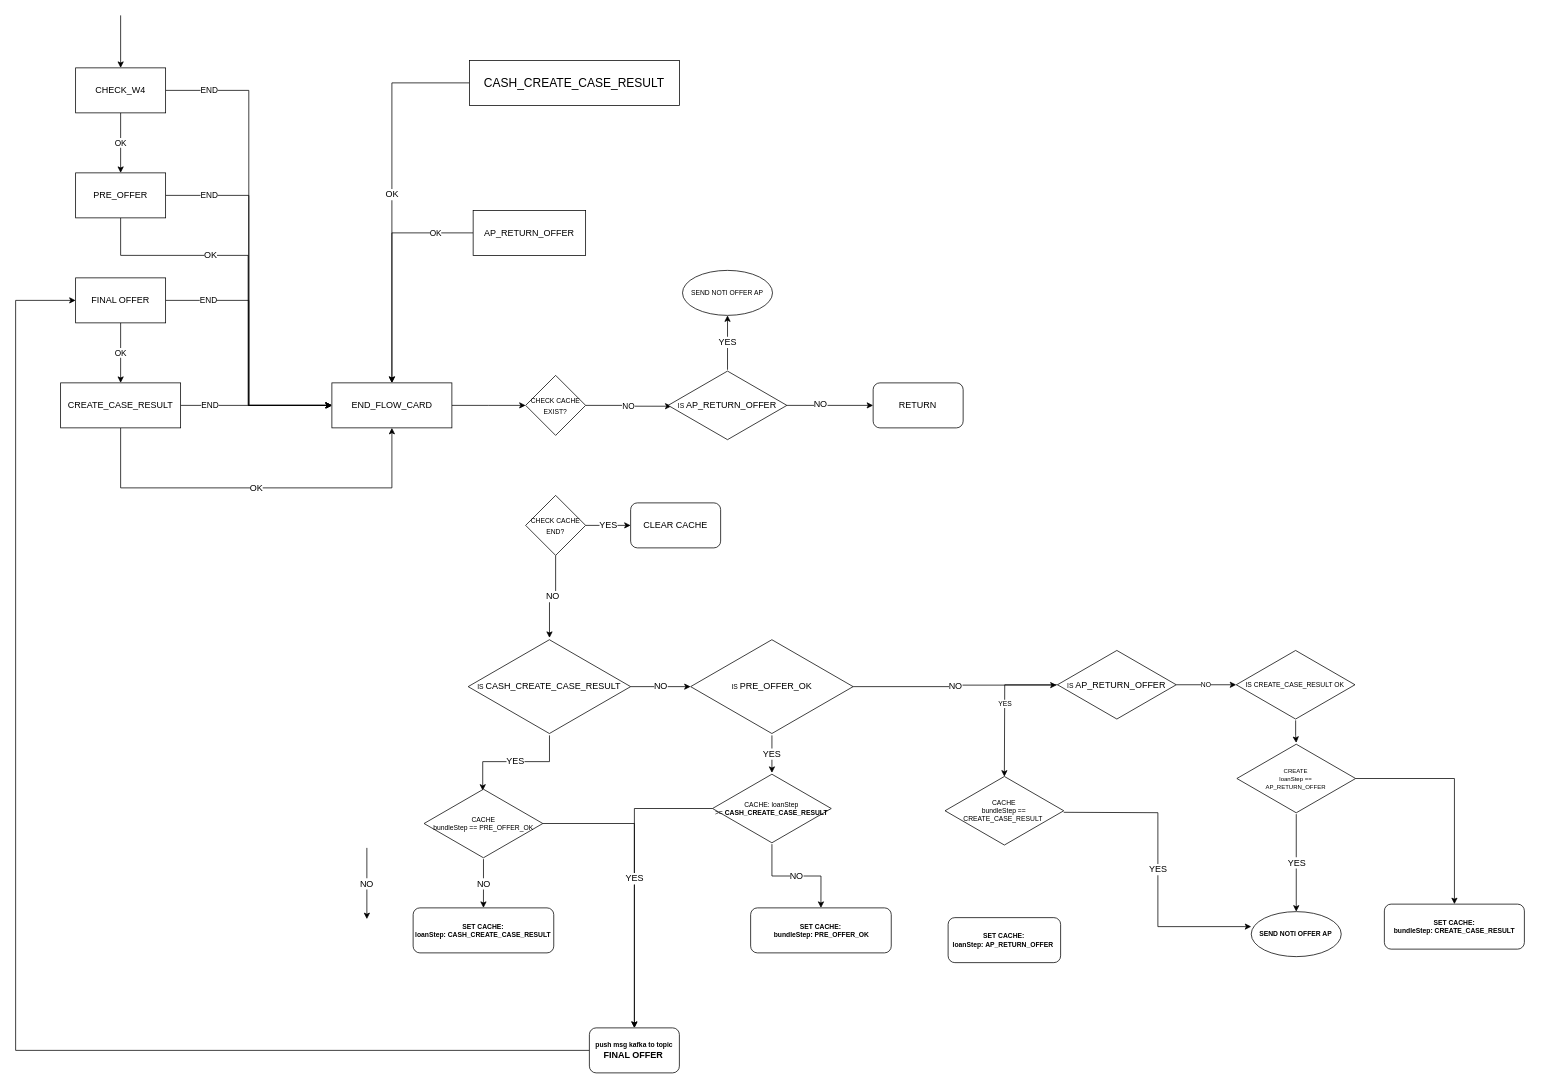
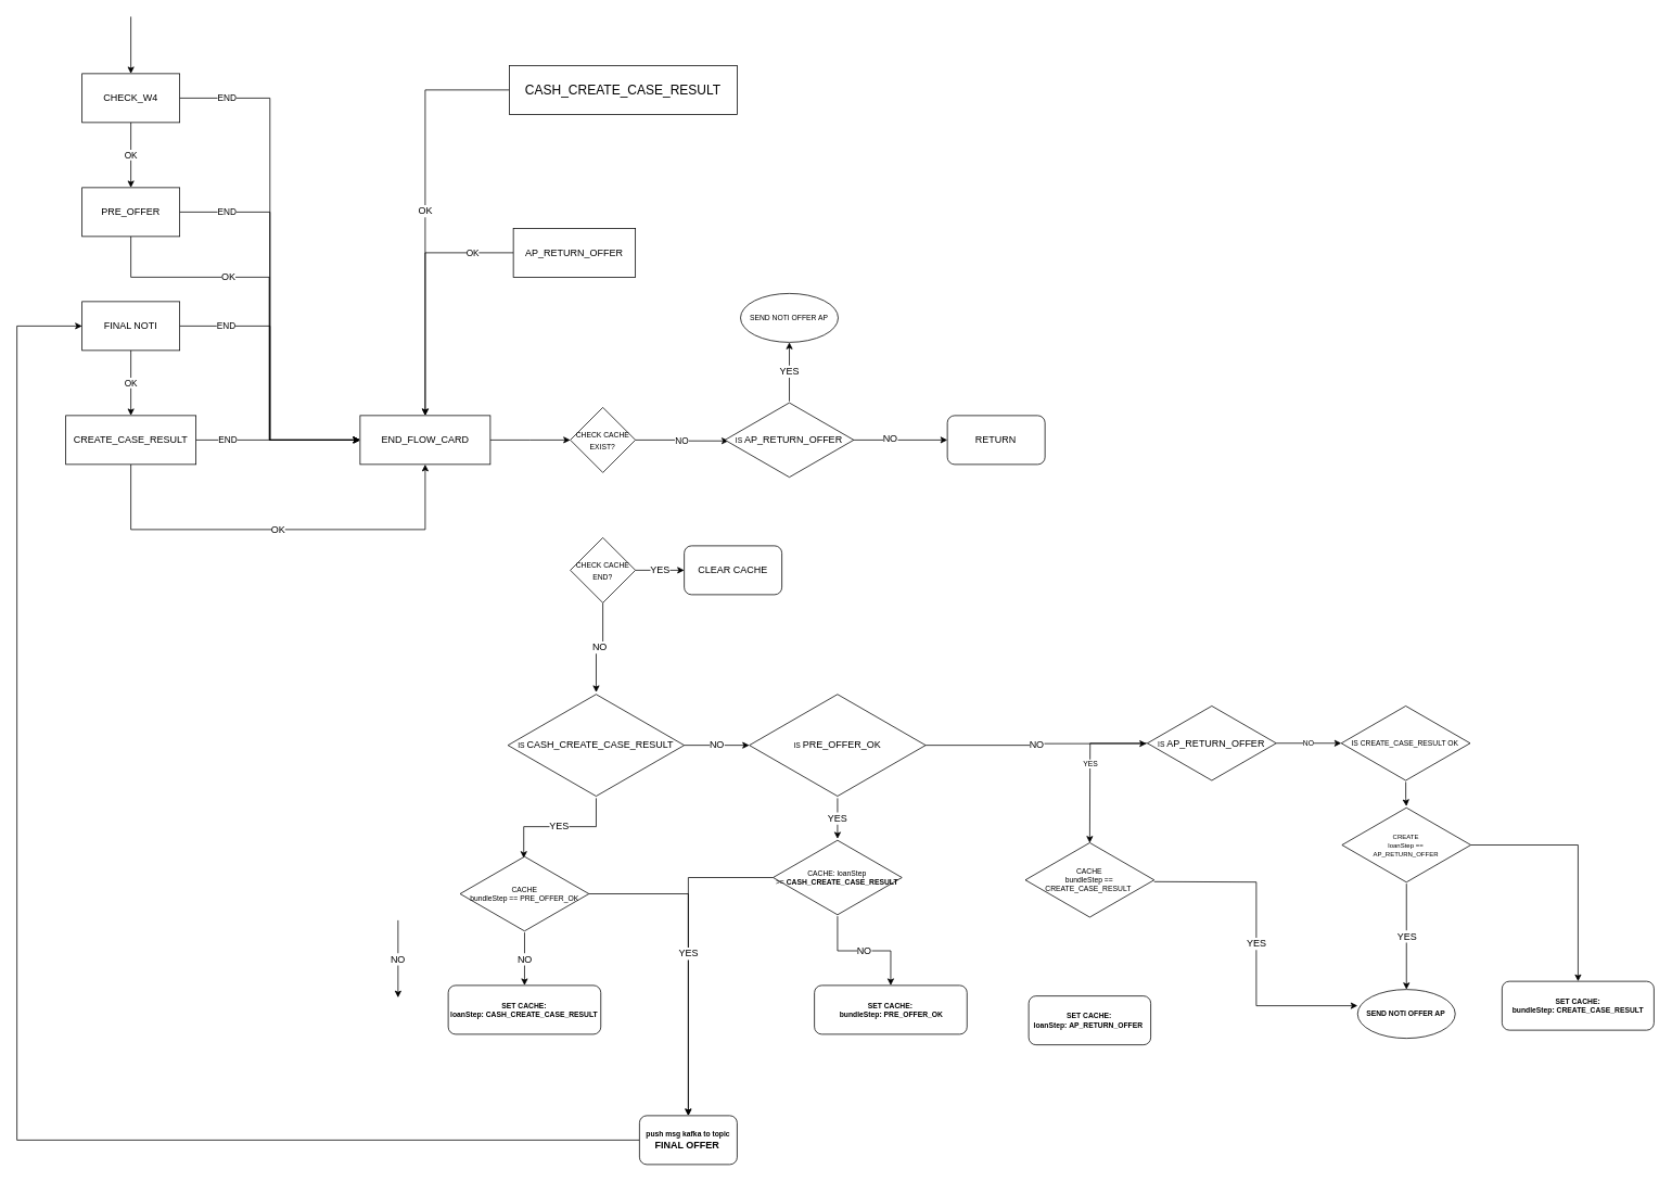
  <mxCell id="0" />
  <mxCell id="1" parent="0" />
  <mxCell id="2" value="" style="endArrow=classic;html=1;rounded=0;" edge="1" parent="1" target="5"><mxGeometry width="50" height="50" relative="1" as="geometry"><mxPoint x="160.02" y="20" as="sourcePoint" /><mxPoint x="160.02" y="120" as="targetPoint" /></mxGeometry></mxCell>
  <mxCell id="3" value="OK" style="edgeStyle=orthogonalEdgeStyle;rounded=0;orthogonalLoop=1;jettySize=auto;html=1;" edge="1" parent="1" source="5" target="8"><mxGeometry relative="1" as="geometry" /></mxCell>
  <mxCell id="4" value="END" style="edgeStyle=orthogonalEdgeStyle;rounded=0;orthogonalLoop=1;jettySize=auto;html=1;entryX=0;entryY=0.5;entryDx=0;entryDy=0;" edge="1" parent="1" source="5" target="17"><mxGeometry x="-0.818" relative="1" as="geometry"><mxPoint as="offset" /></mxGeometry></mxCell>
  <mxCell id="5" value="CHECK_W4" style="rounded=0;whiteSpace=wrap;html=1;" vertex="1" parent="1"><mxGeometry x="100.02" y="90" width="120" height="60" as="geometry" /></mxCell>
  <mxCell id="6" value="END" style="edgeStyle=orthogonalEdgeStyle;rounded=0;orthogonalLoop=1;jettySize=auto;html=1;entryX=0;entryY=0.5;entryDx=0;entryDy=0;" edge="1" parent="1" source="8" target="17"><mxGeometry x="-0.769" relative="1" as="geometry"><mxPoint as="offset" /></mxGeometry></mxCell>
  <mxCell id="7" value="OK" style="edgeStyle=orthogonalEdgeStyle;rounded=0;orthogonalLoop=1;jettySize=auto;html=1;fontSize=12;entryX=0;entryY=0.5;entryDx=0;entryDy=0;" edge="1" parent="1" source="8" target="17"><mxGeometry x="-0.361" relative="1" as="geometry"><mxPoint x="460.02" y="540" as="targetPoint" /><Array as="points"><mxPoint x="160.02" y="340" /><mxPoint x="330.02" y="340" /><mxPoint x="330.02" y="540" /></Array><mxPoint as="offset" /></mxGeometry></mxCell>
  <mxCell id="8" value="PRE_OFFER" style="rounded=0;whiteSpace=wrap;html=1;" vertex="1" parent="1"><mxGeometry x="100.02" y="230" width="120" height="60" as="geometry" /></mxCell>
  <mxCell id="9" value="OK" style="edgeStyle=orthogonalEdgeStyle;rounded=0;orthogonalLoop=1;jettySize=auto;html=1;" edge="1" parent="1" source="11" target="15"><mxGeometry relative="1" as="geometry" /></mxCell>
  <mxCell id="10" value="END" style="edgeStyle=orthogonalEdgeStyle;rounded=0;orthogonalLoop=1;jettySize=auto;html=1;entryX=0;entryY=0.5;entryDx=0;entryDy=0;" edge="1" parent="1" source="11" target="17"><mxGeometry x="-0.684" relative="1" as="geometry"><mxPoint as="offset" /></mxGeometry></mxCell>
- <mxCell id="11" value="FINAL OFFER" style="rounded=0;whiteSpace=wrap;html=1;" vertex="1" parent="1"><mxGeometry x="100.02" y="370" width="120" height="60" as="geometry" /></mxCell>
+ <mxCell id="11" value="FINAL NOTI" style="rounded=0;whiteSpace=wrap;html=1;" vertex="1" parent="1"><mxGeometry x="100.02" y="370" width="120" height="60" as="geometry" /></mxCell>
  <mxCell id="12" value="" style="edgeStyle=orthogonalEdgeStyle;rounded=0;orthogonalLoop=1;jettySize=auto;html=1;" edge="1" parent="1" source="15" target="17"><mxGeometry relative="1" as="geometry" /></mxCell>
  <mxCell id="13" value="END" style="edgeLabel;html=1;align=center;verticalAlign=middle;resizable=0;points=[];" vertex="1" connectable="0" parent="12"><mxGeometry x="-0.628" y="1" relative="1" as="geometry"><mxPoint as="offset" /></mxGeometry></mxCell>
  <mxCell id="14" value="OK" style="edgeStyle=orthogonalEdgeStyle;rounded=0;orthogonalLoop=1;jettySize=auto;html=1;fontSize=12;entryX=0.5;entryY=1;entryDx=0;entryDy=0;" edge="1" parent="1" source="15" target="17"><mxGeometry relative="1" as="geometry"><Array as="points"><mxPoint x="160.02" y="650" /><mxPoint x="522.02" y="650" /></Array></mxGeometry></mxCell>
  <mxCell id="15" value="CREATE_CASE_RESULT" style="rounded=0;whiteSpace=wrap;html=1;" vertex="1" parent="1"><mxGeometry x="80.02" y="510" width="160" height="60" as="geometry" /></mxCell>
  <mxCell id="16" style="edgeStyle=orthogonalEdgeStyle;rounded=0;orthogonalLoop=1;jettySize=auto;html=1;" edge="1" parent="1" source="17"><mxGeometry relative="1" as="geometry"><mxPoint x="700.02" y="540" as="targetPoint" /></mxGeometry></mxCell>
  <mxCell id="17" value="END_FLOW_CARD" style="rounded=0;whiteSpace=wrap;html=1;" vertex="1" parent="1"><mxGeometry x="441.69" y="510" width="160" height="60" as="geometry" /></mxCell>
  <mxCell id="18" value="OK" style="edgeStyle=orthogonalEdgeStyle;rounded=0;orthogonalLoop=1;jettySize=auto;html=1;entryX=0.5;entryY=0;entryDx=0;entryDy=0;" edge="1" parent="1" source="19" target="17"><mxGeometry x="-0.676" relative="1" as="geometry"><mxPoint as="offset" /></mxGeometry></mxCell>
  <mxCell id="19" value="AP_RETURN_OFFER" style="rounded=0;whiteSpace=wrap;html=1;" vertex="1" parent="1"><mxGeometry x="630.02" y="280" width="150" height="60" as="geometry" /></mxCell>
  <mxCell id="20" value="NO" style="edgeStyle=orthogonalEdgeStyle;rounded=0;orthogonalLoop=1;jettySize=auto;html=1;entryX=0.028;entryY=0.512;entryDx=0;entryDy=0;entryPerimeter=0;" edge="1" parent="1" source="21" target="25"><mxGeometry relative="1" as="geometry"><mxPoint x="840.02" y="540" as="targetPoint" /></mxGeometry></mxCell>
  <mxCell id="21" value="&lt;font style=&quot;font-size: 9px;&quot;&gt;CHECK CACHE EXIST?&lt;/font&gt;" style="rhombus;whiteSpace=wrap;html=1;" vertex="1" parent="1"><mxGeometry x="700.02" y="500" width="80" height="80" as="geometry" /></mxCell>
  <mxCell id="22" value="YES" style="edgeStyle=orthogonalEdgeStyle;rounded=0;orthogonalLoop=1;jettySize=auto;html=1;fontSize=12;" edge="1" parent="1" source="25" target="37"><mxGeometry relative="1" as="geometry" /></mxCell>
  <mxCell id="23" value="" style="edgeStyle=orthogonalEdgeStyle;rounded=0;orthogonalLoop=1;jettySize=auto;html=1;fontSize=12;" edge="1" parent="1" source="25" target="38"><mxGeometry relative="1" as="geometry" /></mxCell>
  <mxCell id="24" value="NO" style="edgeLabel;html=1;align=center;verticalAlign=middle;resizable=0;points=[];fontSize=12;" vertex="1" connectable="0" parent="23"><mxGeometry x="-0.236" y="2" relative="1" as="geometry"><mxPoint as="offset" /></mxGeometry></mxCell>
  <mxCell id="25" value="IS&amp;nbsp;&lt;span style=&quot;font-size: 12px;&quot;&gt;AP_RETURN_OFFER&lt;/span&gt;" style="html=1;whiteSpace=wrap;aspect=fixed;shape=isoRectangle;fontSize=9;" vertex="1" parent="1"><mxGeometry x="890.02" y="492.5" width="158.33" height="95" as="geometry" /></mxCell>
  <mxCell id="26" value="YES" style="edgeStyle=orthogonalEdgeStyle;rounded=0;orthogonalLoop=1;jettySize=auto;html=1;fontSize=9;" edge="1" parent="1" source="28"><mxGeometry relative="1" as="geometry"><mxPoint x="1338.313" y="1035" as="targetPoint" /></mxGeometry></mxCell>
  <mxCell id="27" value="NO" style="edgeStyle=orthogonalEdgeStyle;rounded=0;orthogonalLoop=1;jettySize=auto;html=1;fontSize=9;" edge="1" parent="1" source="28" target="35"><mxGeometry relative="1" as="geometry" /></mxCell>
  <mxCell id="28" value="IS&amp;nbsp;&lt;span style=&quot;font-size: 12px;&quot;&gt;AP_RETURN_OFFER&lt;/span&gt;" style="html=1;whiteSpace=wrap;aspect=fixed;shape=isoRectangle;fontSize=9;" vertex="1" parent="1"><mxGeometry x="1409.16" y="865" width="158.33" height="95" as="geometry" /></mxCell>
  <mxCell id="29" value="NO" style="edgeStyle=orthogonalEdgeStyle;rounded=0;orthogonalLoop=1;jettySize=auto;html=1;fontSize=12;" edge="1" parent="1"><mxGeometry relative="1" as="geometry"><mxPoint x="488.333" y="1130" as="sourcePoint" /><mxPoint x="488.333" y="1225" as="targetPoint" /></mxGeometry></mxCell>
  <mxCell id="30" value="YES" style="edgeStyle=orthogonalEdgeStyle;rounded=0;orthogonalLoop=1;jettySize=auto;html=1;entryX=0;entryY=0.333;entryDx=0;entryDy=0;entryPerimeter=0;fontSize=12;" edge="1" parent="1" target="32"><mxGeometry relative="1" as="geometry"><mxPoint x="1417.5" y="1082.571" as="sourcePoint" /></mxGeometry></mxCell>
  <mxCell id="31" value="CACHE&lt;br&gt;bundleStep == CREATE_CASE_RESULT&amp;nbsp;" style="html=1;whiteSpace=wrap;aspect=fixed;shape=isoRectangle;fontSize=9;" vertex="1" parent="1"><mxGeometry x="1259.17" y="1033" width="158.33" height="95" as="geometry" /></mxCell>
  <mxCell id="32" value="SEND NOTI OFFER AP" style="ellipse;whiteSpace=wrap;html=1;fontSize=9;fontStyle=1" vertex="1" parent="1"><mxGeometry x="1667.495" y="1215" width="120" height="60" as="geometry" /></mxCell>
  <mxCell id="33" value="SET CACHE: loanStep:&amp;nbsp;AP_RETURN_OFFER&amp;nbsp;" style="rounded=1;whiteSpace=wrap;html=1;fontSize=9;fontStyle=1" vertex="1" parent="1"><mxGeometry x="1263.33" y="1223" width="150" height="60" as="geometry" /></mxCell>
  <mxCell id="34" value="" style="edgeStyle=orthogonalEdgeStyle;rounded=0;orthogonalLoop=1;jettySize=auto;html=1;fontSize=12;" edge="1" parent="1" source="35" target="41"><mxGeometry relative="1" as="geometry" /></mxCell>
  <mxCell id="35" value="IS CREATE_CASE_RESULT OK" style="html=1;whiteSpace=wrap;aspect=fixed;shape=isoRectangle;fontSize=9;" vertex="1" parent="1"><mxGeometry x="1647.49" y="865" width="158.33" height="95" as="geometry" /></mxCell>
  <mxCell id="36" value="SET CACHE: bundleStep:&amp;nbsp;CREATE_CASE_RESULT" style="rounded=1;whiteSpace=wrap;html=1;fontSize=9;fontStyle=1" vertex="1" parent="1"><mxGeometry x="1844.99" y="1205" width="186.68" height="60" as="geometry" /></mxCell>
  <mxCell id="37" value="SEND NOTI OFFER AP" style="ellipse;whiteSpace=wrap;html=1;fontSize=9;" vertex="1" parent="1"><mxGeometry x="909.185" y="360" width="120" height="60" as="geometry" /></mxCell>
  <mxCell id="38" value="RETURN" style="rounded=1;whiteSpace=wrap;html=1;fontSize=12;" vertex="1" parent="1"><mxGeometry x="1163.36" y="510" width="120" height="60" as="geometry" /></mxCell>
  <mxCell id="39" value="YES" style="edgeStyle=orthogonalEdgeStyle;rounded=0;orthogonalLoop=1;jettySize=auto;html=1;fontSize=12;entryX=0.5;entryY=0;entryDx=0;entryDy=0;" edge="1" parent="1" source="41" target="32"><mxGeometry relative="1" as="geometry"><mxPoint x="1568.33" y="1205" as="targetPoint" /></mxGeometry></mxCell>
  <mxCell id="40" value="" style="edgeStyle=orthogonalEdgeStyle;rounded=0;orthogonalLoop=1;jettySize=auto;html=1;fontSize=12;" edge="1" parent="1" source="41" target="36"><mxGeometry relative="1" as="geometry" /></mxCell>
  <mxCell id="41" value="&lt;font style=&quot;font-size: 8px;&quot;&gt;CREATE&lt;br&gt;loanStep ==&lt;br&gt;&amp;nbsp;AP_RETURN_OFFER&amp;nbsp;&lt;/font&gt;" style="html=1;whiteSpace=wrap;aspect=fixed;shape=isoRectangle;fontSize=9;" vertex="1" parent="1"><mxGeometry x="1648.33" y="990" width="158.33" height="95" as="geometry" /></mxCell>
  <mxCell id="42" value="OK" style="edgeStyle=orthogonalEdgeStyle;rounded=0;orthogonalLoop=1;jettySize=auto;html=1;fontSize=12;entryX=0.5;entryY=0;entryDx=0;entryDy=0;" edge="1" parent="1" source="43" target="17"><mxGeometry relative="1" as="geometry"><mxPoint x="560.02" y="530" as="targetPoint" /><Array as="points"><mxPoint x="522.02" y="110" /></Array></mxGeometry></mxCell>
  <mxCell id="43" value="&lt;font size=&quot;3&quot;&gt;CASH_CREATE_CASE_RESULT&lt;/font&gt;" style="rounded=0;whiteSpace=wrap;html=1;fontSize=8;" vertex="1" parent="1"><mxGeometry x="625.02" y="80" width="280" height="60" as="geometry" /></mxCell>
  <mxCell id="44" value="NO" style="edgeStyle=orthogonalEdgeStyle;rounded=0;orthogonalLoop=1;jettySize=auto;html=1;fontSize=12;" edge="1" parent="1" source="46" target="49"><mxGeometry relative="1" as="geometry" /></mxCell>
  <mxCell id="45" value="YES" style="edgeStyle=orthogonalEdgeStyle;rounded=0;orthogonalLoop=1;jettySize=auto;html=1;fontSize=12;entryX=0.494;entryY=0.039;entryDx=0;entryDy=0;entryPerimeter=0;" edge="1" parent="1" source="46" target="52"><mxGeometry relative="1" as="geometry"><mxPoint x="731.69" y="1060" as="targetPoint" /></mxGeometry></mxCell>
  <mxCell id="46" value="IS &lt;span style=&quot;font-size: 12px;&quot;&gt;CASH_CREATE_CASE_RESULT&lt;/span&gt;" style="html=1;whiteSpace=wrap;aspect=fixed;shape=isoRectangle;fontSize=9;" vertex="1" parent="1"><mxGeometry x="623.36" y="850" width="216.66" height="130" as="geometry" /></mxCell>
  <mxCell id="47" value="NO" style="edgeStyle=orthogonalEdgeStyle;rounded=0;orthogonalLoop=1;jettySize=auto;html=1;entryX=-0.007;entryY=0.505;entryDx=0;entryDy=0;entryPerimeter=0;fontSize=12;" edge="1" parent="1" source="49" target="28"><mxGeometry relative="1" as="geometry" /></mxCell>
  <mxCell id="48" value="YES" style="edgeStyle=orthogonalEdgeStyle;rounded=0;orthogonalLoop=1;jettySize=auto;html=1;fontSize=12;" edge="1" parent="1" source="49" target="55"><mxGeometry relative="1" as="geometry" /></mxCell>
  <mxCell id="49" value="IS &lt;span style=&quot;font-size: 12px;&quot;&gt;PRE_OFFER_OK&lt;/span&gt;" style="html=1;whiteSpace=wrap;aspect=fixed;shape=isoRectangle;fontSize=9;" vertex="1" parent="1"><mxGeometry x="920.02" y="850" width="216.66" height="130" as="geometry" /></mxCell>
  <mxCell id="50" value="NO" style="edgeStyle=orthogonalEdgeStyle;rounded=0;orthogonalLoop=1;jettySize=auto;html=1;fontSize=12;entryX=0.5;entryY=0;entryDx=0;entryDy=0;" edge="1" parent="1" source="52" target="56"><mxGeometry relative="1" as="geometry"><mxPoint x="732.15" y="1163" as="targetPoint" /></mxGeometry></mxCell>
  <mxCell id="51" value="YES" style="edgeStyle=orthogonalEdgeStyle;rounded=0;orthogonalLoop=1;jettySize=auto;html=1;fontSize=12;" edge="1" parent="1" source="52" target="59"><mxGeometry relative="1" as="geometry" /></mxCell>
  <mxCell id="52" value="CACHE&lt;br&gt;bundleStep == PRE_OFFER_OK" style="html=1;whiteSpace=wrap;aspect=fixed;shape=isoRectangle;fontSize=9;" vertex="1" parent="1"><mxGeometry x="564.6" y="1050" width="158.33" height="95" as="geometry" /></mxCell>
  <mxCell id="53" value="NO" style="edgeStyle=orthogonalEdgeStyle;rounded=0;orthogonalLoop=1;jettySize=auto;html=1;entryX=0.5;entryY=0;entryDx=0;entryDy=0;fontSize=12;" edge="1" parent="1" source="55" target="57"><mxGeometry relative="1" as="geometry" /></mxCell>
  <mxCell id="54" value="YES" style="edgeStyle=orthogonalEdgeStyle;rounded=0;orthogonalLoop=1;jettySize=auto;html=1;fontSize=12;" edge="1" parent="1" source="55" target="59"><mxGeometry relative="1" as="geometry" /></mxCell>
  <mxCell id="55" value="CACHE: loanStep &amp;gt;=&amp;nbsp;&lt;span style=&quot;font-weight: 700;&quot;&gt;CASH_CREATE_CASE_RESULT&lt;/span&gt;" style="html=1;whiteSpace=wrap;aspect=fixed;shape=isoRectangle;fontSize=9;" vertex="1" parent="1"><mxGeometry x="949.19" y="1030" width="158.33" height="95" as="geometry" /></mxCell>
  <mxCell id="56" value="SET CACHE:&lt;br&gt;&amp;nbsp;loanStep:&amp;nbsp;CASH_CREATE_CASE_RESULT&amp;nbsp;" style="rounded=1;whiteSpace=wrap;html=1;fontSize=9;fontStyle=1" vertex="1" parent="1"><mxGeometry x="550.02" y="1210" width="187.49" height="60" as="geometry" /></mxCell>
  <mxCell id="57" value="SET CACHE:&lt;br&gt;&amp;nbsp;bundleStep:&amp;nbsp;PRE_OFFER_OK" style="rounded=1;whiteSpace=wrap;html=1;fontSize=9;fontStyle=1" vertex="1" parent="1"><mxGeometry x="1000.02" y="1210" width="187.49" height="60" as="geometry" /></mxCell>
  <mxCell id="58" style="edgeStyle=orthogonalEdgeStyle;rounded=0;orthogonalLoop=1;jettySize=auto;html=1;fontSize=12;entryX=0;entryY=0.5;entryDx=0;entryDy=0;" edge="1" parent="1" source="59" target="11"><mxGeometry relative="1" as="geometry"><mxPoint x="-189.98" y="400" as="targetPoint" /><Array as="points"><mxPoint x="20.02" y="1400" /><mxPoint x="20.02" y="400" /></Array></mxGeometry></mxCell>
  <mxCell id="59" value="push msg kafka to topic&lt;br&gt;&lt;span style=&quot;font-size: 12px;&quot;&gt;FINAL OFFER&lt;/span&gt;&amp;nbsp;" style="rounded=1;whiteSpace=wrap;html=1;fontSize=9;fontStyle=1" vertex="1" parent="1"><mxGeometry x="785.025" y="1370" width="120" height="60" as="geometry" /></mxCell>
  <mxCell id="60" value="NO" style="edgeStyle=orthogonalEdgeStyle;rounded=0;orthogonalLoop=1;jettySize=auto;html=1;fontSize=12;" edge="1" parent="1" source="62" target="46"><mxGeometry relative="1" as="geometry" /></mxCell>
  <mxCell id="61" value="YES" style="edgeStyle=orthogonalEdgeStyle;rounded=0;orthogonalLoop=1;jettySize=auto;html=1;fontSize=12;" edge="1" parent="1" source="62" target="63"><mxGeometry relative="1" as="geometry" /></mxCell>
  <mxCell id="62" value="&lt;font style=&quot;font-size: 9px;&quot;&gt;CHECK CACHE END?&lt;/font&gt;" style="rhombus;whiteSpace=wrap;html=1;" vertex="1" parent="1"><mxGeometry x="700.02" y="660" width="80" height="80" as="geometry" /></mxCell>
  <mxCell id="63" value="CLEAR CACHE" style="rounded=1;whiteSpace=wrap;html=1;" vertex="1" parent="1"><mxGeometry x="840.02" y="670" width="120" height="60" as="geometry" /></mxCell>
